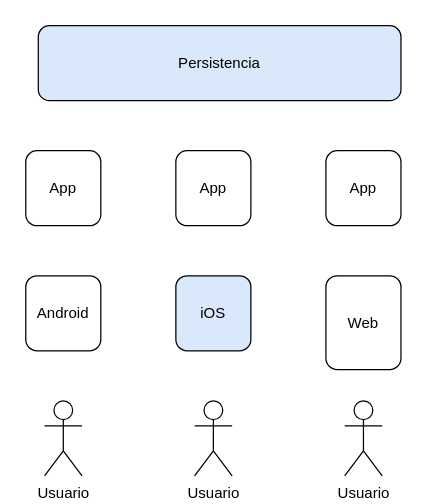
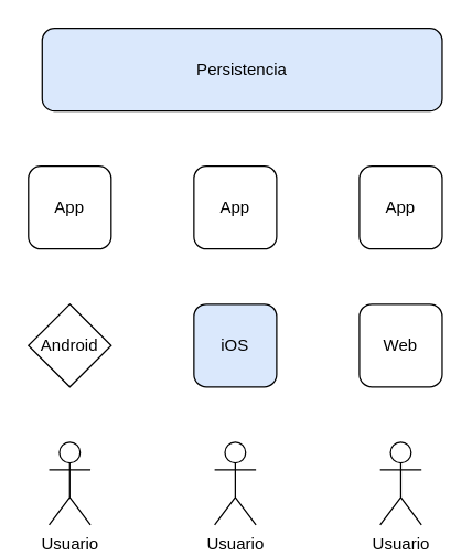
  <mxCell id="0" />
  <mxCell id="1" parent="0" />
  <mxCell id="2" value="Usuario" style="shape=umlActor;verticalLabelPosition=bottom;verticalAlign=top;html=1;outlineConnect=0;" vertex="1" parent="1"><mxGeometry x="35" y="320" width="30" height="60" as="geometry" /></mxCell>
- <mxCell id="3" value="Android" style="rounded=1;whiteSpace=wrap;html=1;" vertex="1" parent="1"><mxGeometry x="20" y="220" width="60" height="60" as="geometry" /></mxCell>
+ <mxCell id="3" value="Android" style="rhombus;whiteSpace=wrap;html=1;" vertex="1" parent="1"><mxGeometry x="20" y="220" width="60" height="60" as="geometry" /></mxCell>
  <mxCell id="4" value="Usuario" style="shape=umlActor;verticalLabelPosition=bottom;verticalAlign=top;html=1;outlineConnect=0;" vertex="1" parent="1"><mxGeometry x="155" y="320" width="30" height="60" as="geometry" /></mxCell>
  <mxCell id="5" value="iOS" style="rounded=1;whiteSpace=wrap;html=1;fillColor=#dae8fc;" vertex="1" parent="1"><mxGeometry x="140" y="220" width="60" height="60" as="geometry" /></mxCell>
  <mxCell id="6" value="Usuario" style="shape=umlActor;verticalLabelPosition=bottom;verticalAlign=top;html=1;outlineConnect=0;" vertex="1" parent="1"><mxGeometry x="275" y="320" width="30" height="60" as="geometry" /></mxCell>
- <mxCell id="7" value="Web" style="rounded=1;whiteSpace=wrap;html=1;" vertex="1" parent="1"><mxGeometry x="260" y="220" width="60" height="75" as="geometry" /></mxCell>
+ <mxCell id="7" value="Web" style="rounded=1;whiteSpace=wrap;html=1;" vertex="1" parent="1"><mxGeometry x="260" y="220" width="60" height="60" as="geometry" /></mxCell>
  <mxCell id="8" value="App" style="rounded=1;whiteSpace=wrap;html=1;" vertex="1" parent="1"><mxGeometry x="20" y="120" width="60" height="60" as="geometry" /></mxCell>
  <mxCell id="9" value="App" style="rounded=1;whiteSpace=wrap;html=1;" vertex="1" parent="1"><mxGeometry x="140" y="120" width="60" height="60" as="geometry" /></mxCell>
  <mxCell id="10" value="App" style="rounded=1;whiteSpace=wrap;html=1;" vertex="1" parent="1"><mxGeometry x="260" y="120" width="60" height="60" as="geometry" /></mxCell>
  <mxCell id="11" value="Persistencia" style="rounded=1;whiteSpace=wrap;html=1;fillColor=#dae8fc;" vertex="1" parent="1"><mxGeometry x="30" y="20" width="290" height="60" as="geometry" /></mxCell>
